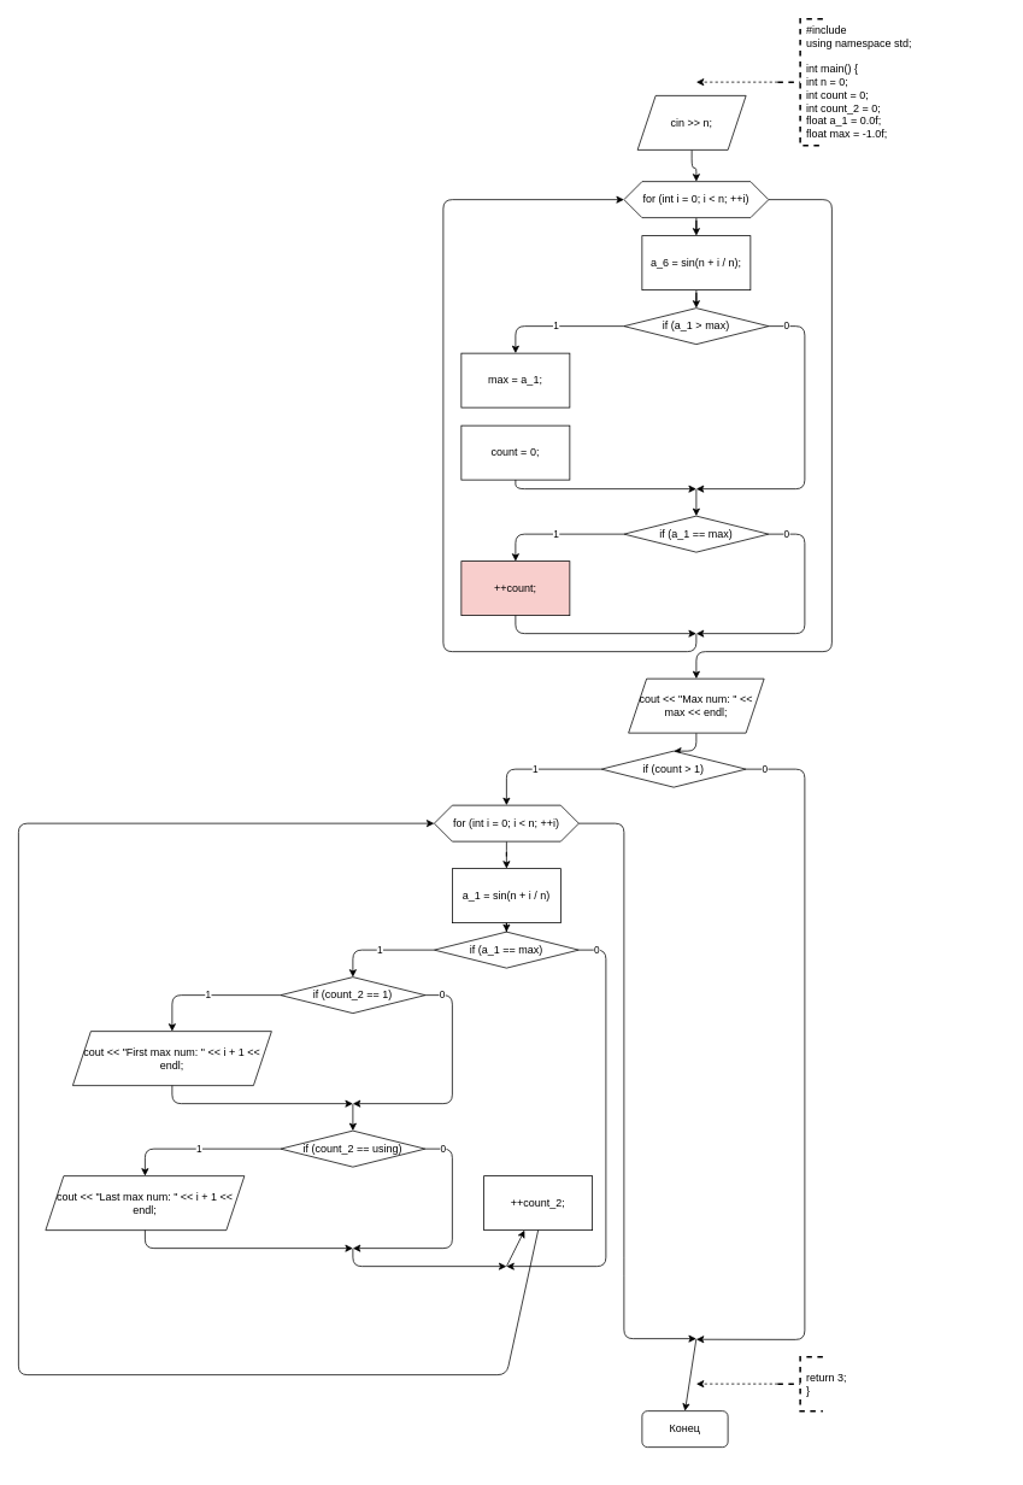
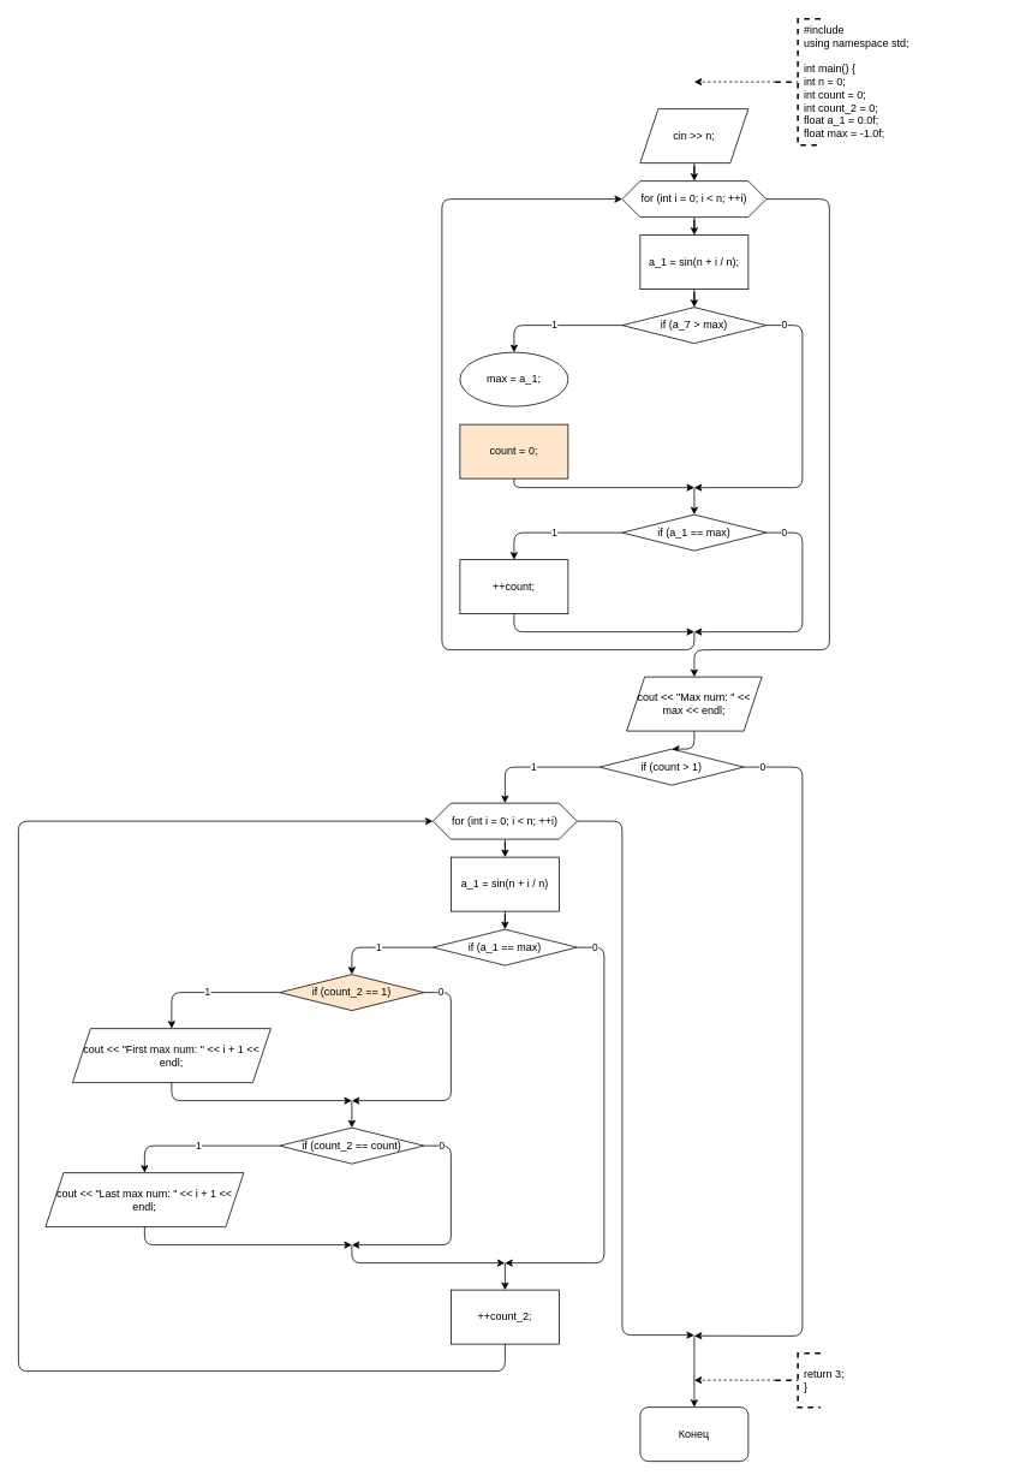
  <mxCell id="0" />
  <mxCell id="1" parent="0" />
  <mxCell id="2" style="edgeStyle=orthogonalEdgeStyle;rounded=1;orthogonalLoop=1;jettySize=auto;html=1;" edge="1" parent="1" source="3" target="5"><mxGeometry relative="1" as="geometry" /></mxCell>
- <mxCell id="3" value="cin &amp;gt;&amp;gt; n;" style="shape=parallelogram;perimeter=parallelogramPerimeter;whiteSpace=wrap;html=1;fixedSize=1;" vertex="1" parent="1"><mxGeometry x="705" y="105" width="120" height="60" as="geometry" /></mxCell>
+ <mxCell id="3" value="cin &amp;gt;&amp;gt; n;" style="shape=parallelogram;perimeter=parallelogramPerimeter;whiteSpace=wrap;html=1;fixedSize=1;" vertex="1" parent="1"><mxGeometry x="710" y="120" width="120" height="60" as="geometry" /></mxCell>
  <mxCell id="4" style="edgeStyle=orthogonalEdgeStyle;rounded=1;orthogonalLoop=1;jettySize=auto;html=1;" edge="1" parent="1" source="5" target="7"><mxGeometry relative="1" as="geometry" /></mxCell>
  <mxCell id="5" value="for (int i = 0; i &amp;lt; n; ++i)" style="shape=hexagon;perimeter=hexagonPerimeter2;whiteSpace=wrap;html=1;fixedSize=1;" vertex="1" parent="1"><mxGeometry x="690" y="200" width="160" height="40" as="geometry" /></mxCell>
  <mxCell id="6" style="edgeStyle=orthogonalEdgeStyle;rounded=1;orthogonalLoop=1;jettySize=auto;html=1;" edge="1" parent="1" source="7" target="9"><mxGeometry relative="1" as="geometry" /></mxCell>
- <mxCell id="7" value="a_6 = sin(n + i / n);" style="rounded=0;whiteSpace=wrap;html=1;" vertex="1" parent="1"><mxGeometry x="710" y="260" width="120" height="60" as="geometry" /></mxCell>
+ <mxCell id="7" value="a_1 = sin(n + i / n);" style="rounded=0;whiteSpace=wrap;html=1;" vertex="1" parent="1"><mxGeometry x="710" y="260" width="120" height="60" as="geometry" /></mxCell>
  <mxCell id="8" value="1" style="edgeStyle=orthogonalEdgeStyle;rounded=1;orthogonalLoop=1;jettySize=auto;html=1;" edge="1" parent="1" source="9" target="10"><mxGeometry relative="1" as="geometry"><mxPoint x="570" y="400" as="targetPoint" /></mxGeometry></mxCell>
- <mxCell id="9" value="if (a_1 &amp;gt; max)" style="rhombus;whiteSpace=wrap;html=1;" vertex="1" parent="1"><mxGeometry x="690" y="340" width="160" height="40" as="geometry" /></mxCell>
- <mxCell id="10" value="max = a_1;" style="rounded=0;whiteSpace=wrap;html=1;" vertex="1" parent="1"><mxGeometry x="510" y="390" width="120" height="60" as="geometry" /></mxCell>
- <mxCell id="11" value="count = 0;" style="rounded=0;whiteSpace=wrap;html=1;" vertex="1" parent="1"><mxGeometry x="510" y="470" width="120" height="60" as="geometry" /></mxCell>
+ <mxCell id="9" value="if (a_7 &amp;gt; max)" style="rhombus;whiteSpace=wrap;html=1;" vertex="1" parent="1"><mxGeometry x="690" y="340" width="160" height="40" as="geometry" /></mxCell>
+ <mxCell id="10" value="max = a_1;" style="ellipse;whiteSpace=wrap;html=1;" vertex="1" parent="1"><mxGeometry x="510" y="390" width="120" height="60" as="geometry" /></mxCell>
+ <mxCell id="11" value="count = 0;" style="rounded=0;whiteSpace=wrap;html=1;fillColor=#ffe6cc;" vertex="1" parent="1"><mxGeometry x="510" y="470" width="120" height="60" as="geometry" /></mxCell>
  <mxCell id="12" value="0" style="endArrow=classic;html=1;exitX=1;exitY=0.5;exitDx=0;exitDy=0;" edge="1" parent="1" source="9"><mxGeometry x="-0.882" width="50" height="50" relative="1" as="geometry"><mxPoint x="760" y="530" as="sourcePoint" /><mxPoint x="770" y="540" as="targetPoint" /><Array as="points"><mxPoint x="890" y="360" /><mxPoint x="890" y="540" /></Array><mxPoint as="offset" /></mxGeometry></mxCell>
  <mxCell id="13" value="" style="endArrow=classic;html=1;exitX=0.5;exitY=1;exitDx=0;exitDy=0;" edge="1" parent="1" source="11"><mxGeometry width="50" height="50" relative="1" as="geometry"><mxPoint x="760" y="530" as="sourcePoint" /><mxPoint x="770" y="540" as="targetPoint" /><Array as="points"><mxPoint x="570" y="540" /></Array></mxGeometry></mxCell>
  <mxCell id="14" value="" style="endArrow=classic;html=1;" edge="1" parent="1" target="16"><mxGeometry width="50" height="50" relative="1" as="geometry"><mxPoint x="770" y="540" as="sourcePoint" /><mxPoint x="770" y="570" as="targetPoint" /></mxGeometry></mxCell>
  <mxCell id="15" value="1" style="edgeStyle=orthogonalEdgeStyle;rounded=1;orthogonalLoop=1;jettySize=auto;html=1;" edge="1" parent="1" source="16" target="17"><mxGeometry relative="1" as="geometry"><mxPoint x="570" y="620" as="targetPoint" /></mxGeometry></mxCell>
  <mxCell id="16" value="if (a_1 == max)" style="rhombus;whiteSpace=wrap;html=1;" vertex="1" parent="1"><mxGeometry x="690" y="570" width="160" height="40" as="geometry" /></mxCell>
- <mxCell id="17" value="++count;" style="rounded=0;whiteSpace=wrap;html=1;fillColor=#f8cecc;" vertex="1" parent="1"><mxGeometry x="510" y="620" width="120" height="60" as="geometry" /></mxCell>
+ <mxCell id="17" value="++count;" style="rounded=0;whiteSpace=wrap;html=1;" vertex="1" parent="1"><mxGeometry x="510" y="620" width="120" height="60" as="geometry" /></mxCell>
  <mxCell id="18" value="0" style="endArrow=classic;html=1;exitX=1;exitY=0.5;exitDx=0;exitDy=0;" edge="1" parent="1" source="16"><mxGeometry x="-0.852" width="50" height="50" relative="1" as="geometry"><mxPoint x="760" y="630" as="sourcePoint" /><mxPoint x="770" y="700" as="targetPoint" /><Array as="points"><mxPoint x="890" y="590" /><mxPoint x="890" y="700" /></Array><mxPoint as="offset" /></mxGeometry></mxCell>
  <mxCell id="19" value="" style="endArrow=classic;html=1;exitX=0.5;exitY=1;exitDx=0;exitDy=0;" edge="1" parent="1" source="17"><mxGeometry width="50" height="50" relative="1" as="geometry"><mxPoint x="760" y="630" as="sourcePoint" /><mxPoint x="770" y="700" as="targetPoint" /><Array as="points"><mxPoint x="570" y="700" /></Array></mxGeometry></mxCell>
  <mxCell id="20" value="" style="endArrow=classic;html=1;entryX=0;entryY=0.5;entryDx=0;entryDy=0;" edge="1" parent="1" target="5"><mxGeometry width="50" height="50" relative="1" as="geometry"><mxPoint x="770" y="700" as="sourcePoint" /><mxPoint x="810" y="580" as="targetPoint" /><Array as="points"><mxPoint x="770" y="720" /><mxPoint x="490" y="720" /><mxPoint x="490" y="220" /></Array></mxGeometry></mxCell>
  <mxCell id="21" style="edgeStyle=orthogonalEdgeStyle;rounded=1;orthogonalLoop=1;jettySize=auto;html=1;" edge="1" parent="1" source="22" target="25"><mxGeometry relative="1" as="geometry" /></mxCell>
  <mxCell id="22" value="cout &amp;lt;&amp;lt; &quot;Max num: &quot; &amp;lt;&amp;lt; max &amp;lt;&amp;lt; endl;" style="shape=parallelogram;perimeter=parallelogramPerimeter;whiteSpace=wrap;html=1;fixedSize=1;" vertex="1" parent="1"><mxGeometry x="695" y="750" width="150" height="60" as="geometry" /></mxCell>
  <mxCell id="23" value="" style="endArrow=classic;html=1;exitX=1;exitY=0.5;exitDx=0;exitDy=0;entryX=0.5;entryY=0;entryDx=0;entryDy=0;" edge="1" parent="1" source="5" target="22"><mxGeometry width="50" height="50" relative="1" as="geometry"><mxPoint x="760" y="620" as="sourcePoint" /><mxPoint x="810" y="570" as="targetPoint" /><Array as="points"><mxPoint x="920" y="220" /><mxPoint x="920" y="720" /><mxPoint x="770" y="720" /></Array></mxGeometry></mxCell>
  <mxCell id="24" value="1" style="edgeStyle=orthogonalEdgeStyle;rounded=1;orthogonalLoop=1;jettySize=auto;html=1;" edge="1" parent="1" source="25" target="27"><mxGeometry relative="1" as="geometry"><mxPoint x="540" y="890" as="targetPoint" /></mxGeometry></mxCell>
  <mxCell id="25" value="if (count &amp;gt; 1)" style="rhombus;whiteSpace=wrap;html=1;" vertex="1" parent="1"><mxGeometry x="665" y="830" width="160" height="40" as="geometry" /></mxCell>
  <mxCell id="26" style="edgeStyle=orthogonalEdgeStyle;rounded=1;orthogonalLoop=1;jettySize=auto;html=1;" edge="1" parent="1" source="27" target="29"><mxGeometry relative="1" as="geometry" /></mxCell>
  <mxCell id="27" value="for (int i = 0; i &amp;lt; n; ++i)" style="shape=hexagon;perimeter=hexagonPerimeter2;whiteSpace=wrap;html=1;fixedSize=1;" vertex="1" parent="1"><mxGeometry x="480" y="890" width="160" height="40" as="geometry" /></mxCell>
  <mxCell id="28" style="edgeStyle=orthogonalEdgeStyle;rounded=1;orthogonalLoop=1;jettySize=auto;html=1;" edge="1" parent="1" source="29" target="31"><mxGeometry relative="1" as="geometry" /></mxCell>
- <mxCell id="29" value="a_1 = sin(n + i / n)" style="rounded=0;whiteSpace=wrap;html=1;" vertex="1" parent="1"><mxGeometry x="500" y="960" width="120" height="60" as="geometry" /></mxCell>
+ <mxCell id="29" value="a_1 = sin(n + i / n)" style="rounded=0;whiteSpace=wrap;html=1;" vertex="1" parent="1"><mxGeometry x="500" y="950" width="120" height="60" as="geometry" /></mxCell>
  <mxCell id="30" value="1" style="edgeStyle=orthogonalEdgeStyle;rounded=1;orthogonalLoop=1;jettySize=auto;html=1;" edge="1" parent="1" source="31" target="33"><mxGeometry relative="1" as="geometry"><mxPoint x="410" y="1100" as="targetPoint" /></mxGeometry></mxCell>
  <mxCell id="31" value="if (a_1 == max)" style="rhombus;whiteSpace=wrap;html=1;" vertex="1" parent="1"><mxGeometry x="480" y="1030" width="160" height="40" as="geometry" /></mxCell>
  <mxCell id="32" value="1" style="edgeStyle=orthogonalEdgeStyle;rounded=1;orthogonalLoop=1;jettySize=auto;html=1;" edge="1" parent="1" source="33" target="34"><mxGeometry relative="1" as="geometry"><mxPoint x="250" y="1140" as="targetPoint" /></mxGeometry></mxCell>
- <mxCell id="33" value="if (count_2 == 1)" style="rhombus;whiteSpace=wrap;html=1;" vertex="1" parent="1"><mxGeometry x="310" y="1080" width="160" height="40" as="geometry" /></mxCell>
+ <mxCell id="33" value="if (count_2 == 1)" style="rhombus;whiteSpace=wrap;html=1;fillColor=#ffe6cc;" vertex="1" parent="1"><mxGeometry x="310" y="1080" width="160" height="40" as="geometry" /></mxCell>
  <mxCell id="34" value="cout &amp;lt;&amp;lt; &quot;First max num: &quot; &amp;lt;&amp;lt; i + 1 &amp;lt;&amp;lt; endl;" style="shape=parallelogram;perimeter=parallelogramPerimeter;whiteSpace=wrap;html=1;fixedSize=1;" vertex="1" parent="1"><mxGeometry x="80" y="1140" width="220" height="60" as="geometry" /></mxCell>
  <mxCell id="35" value="0" style="endArrow=classic;html=1;exitX=1;exitY=0.5;exitDx=0;exitDy=0;" edge="1" parent="1" source="33"><mxGeometry x="-0.857" width="50" height="50" relative="1" as="geometry"><mxPoint x="520" y="1240" as="sourcePoint" /><mxPoint x="390" y="1220" as="targetPoint" /><Array as="points"><mxPoint x="500" y="1100" /><mxPoint x="500" y="1220" /></Array><mxPoint as="offset" /></mxGeometry></mxCell>
  <mxCell id="36" value="" style="endArrow=classic;html=1;exitX=0.5;exitY=1;exitDx=0;exitDy=0;" edge="1" parent="1" source="34"><mxGeometry width="50" height="50" relative="1" as="geometry"><mxPoint x="520" y="1240" as="sourcePoint" /><mxPoint x="390" y="1220" as="targetPoint" /><Array as="points"><mxPoint x="190" y="1220" /></Array></mxGeometry></mxCell>
  <mxCell id="37" value="" style="endArrow=classic;html=1;entryX=0.5;entryY=0;entryDx=0;entryDy=0;" edge="1" parent="1" target="39"><mxGeometry width="50" height="50" relative="1" as="geometry"><mxPoint x="390" y="1220" as="sourcePoint" /><mxPoint y="1250" as="targetPoint" x="370" /></mxGeometry></mxCell>
  <mxCell id="38" value="1" style="edgeStyle=orthogonalEdgeStyle;rounded=1;orthogonalLoop=1;jettySize=auto;html=1;" edge="1" parent="1" source="39" target="40"><mxGeometry relative="1" as="geometry"><mxPoint x="210" y="1310" as="targetPoint" /></mxGeometry></mxCell>
- <mxCell id="39" value="if (count_2 == using)" style="rhombus;whiteSpace=wrap;html=1;" vertex="1" parent="1"><mxGeometry x="310" y="1250" width="160" height="40" as="geometry" /></mxCell>
+ <mxCell id="39" value="if (count_2 == count)" style="rhombus;whiteSpace=wrap;html=1;" vertex="1" parent="1"><mxGeometry x="310" y="1250" width="160" height="40" as="geometry" /></mxCell>
  <mxCell id="40" value="cout &amp;lt;&amp;lt; &quot;Last max num: &quot; &amp;lt;&amp;lt; i + 1 &amp;lt;&amp;lt; endl;" style="shape=parallelogram;perimeter=parallelogramPerimeter;whiteSpace=wrap;html=1;fixedSize=1;" vertex="1" parent="1"><mxGeometry x="50" y="1300" width="220" height="60" as="geometry" /></mxCell>
  <mxCell id="41" value="0" style="endArrow=classic;html=1;exitX=1;exitY=0.5;exitDx=0;exitDy=0;" edge="1" parent="1" source="39"><mxGeometry x="-0.84" width="50" height="50" relative="1" as="geometry"><mxPoint x="520" y="1430" as="sourcePoint" /><mxPoint x="390" y="1380" as="targetPoint" /><Array as="points"><mxPoint x="500" y="1270" /><mxPoint x="500" y="1380" /></Array><mxPoint as="offset" /></mxGeometry></mxCell>
  <mxCell id="42" value="" style="endArrow=classic;html=1;exitX=0.5;exitY=1;exitDx=0;exitDy=0;" edge="1" parent="1" source="40"><mxGeometry width="50" height="50" relative="1" as="geometry"><mxPoint x="520" y="1430" as="sourcePoint" /><mxPoint x="390" y="1380" as="targetPoint" /><Array as="points"><mxPoint x="160" y="1380" /></Array></mxGeometry></mxCell>
  <mxCell id="43" value="" style="endArrow=classic;html=1;" edge="1" parent="1"><mxGeometry width="50" height="50" relative="1" as="geometry"><mxPoint x="390" y="1380" as="sourcePoint" /><mxPoint x="560" y="1400" as="targetPoint" /><Array as="points"><mxPoint x="390" y="1400" /></Array></mxGeometry></mxCell>
  <mxCell id="44" value="0" style="endArrow=classic;html=1;exitX=1;exitY=0.5;exitDx=0;exitDy=0;" edge="1" parent="1" source="31"><mxGeometry x="-0.918" width="50" height="50" relative="1" as="geometry"><mxPoint x="520" y="1330" as="sourcePoint" /><mxPoint x="560" y="1400" as="targetPoint" /><Array as="points"><mxPoint x="670" y="1050" /><mxPoint x="670" y="1400" /></Array><mxPoint as="offset" /></mxGeometry></mxCell>
  <mxCell id="45" value="" style="endArrow=classic;html=1;" edge="1" parent="1" target="46"><mxGeometry width="50" height="50" relative="1" as="geometry"><mxPoint x="560" y="1400" as="sourcePoint" /><mxPoint x="560" y="1430" as="targetPoint" /></mxGeometry></mxCell>
- <mxCell id="46" value="++count_2;" style="rounded=0;whiteSpace=wrap;html=1;" vertex="1" parent="1"><mxGeometry x="535" y="1300" width="120" height="60" as="geometry" /></mxCell>
+ <mxCell id="46" value="++count_2;" style="rounded=0;whiteSpace=wrap;html=1;" vertex="1" parent="1"><mxGeometry x="500" y="1430" width="120" height="60" as="geometry" /></mxCell>
  <mxCell id="47" value="" style="endArrow=classic;html=1;exitX=0.5;exitY=1;exitDx=0;exitDy=0;entryX=0;entryY=0.5;entryDx=0;entryDy=0;" edge="1" parent="1" source="46" target="27"><mxGeometry width="50" height="50" relative="1" as="geometry"><mxPoint x="520" y="1330" as="sourcePoint" /><mxPoint x="570" y="1280" as="targetPoint" /><Array as="points"><mxPoint x="560" y="1520" /><mxPoint x="20" y="1520" /><mxPoint x="20" y="910" /></Array></mxGeometry></mxCell>
- <mxCell id="48" value="Конец" style="rounded=1;whiteSpace=wrap;html=1;" vertex="1" parent="1"><mxGeometry x="710" y="1560" width="95" height="40" as="geometry" /></mxCell>
+ <mxCell id="48" value="Конец" style="rounded=1;whiteSpace=wrap;html=1;" vertex="1" parent="1"><mxGeometry x="710" y="1560" width="120" height="60" as="geometry" /></mxCell>
  <mxCell id="49" value="" style="endArrow=classic;html=1;exitX=1;exitY=0.5;exitDx=0;exitDy=0;" edge="1" parent="1" source="27"><mxGeometry width="50" height="50" relative="1" as="geometry"><mxPoint x="580" y="1240" as="sourcePoint" /><mxPoint x="770" y="1480" as="targetPoint" /><Array as="points"><mxPoint x="690" y="910" /><mxPoint x="690" y="1400" /><mxPoint x="690" y="1480" /></Array></mxGeometry></mxCell>
  <mxCell id="50" style="edgeStyle=orthogonalEdgeStyle;rounded=1;orthogonalLoop=1;jettySize=auto;html=1;dashed=1;" edge="1" parent="1" source="51"><mxGeometry relative="1" as="geometry"><mxPoint x="770" y="90" as="targetPoint" /></mxGeometry></mxCell>
  <mxCell id="51" value="" style="strokeWidth=2;html=1;shape=mxgraph.flowchart.annotation_2;align=left;labelPosition=right;pointerEvents=1;dashed=1;" vertex="1" parent="1"><mxGeometry x="860" y="20" width="50" height="140" as="geometry" /></mxCell>
  <mxCell id="52" value="0" style="endArrow=classic;html=1;exitX=1;exitY=0.5;exitDx=0;exitDy=0;" edge="1" parent="1" source="25"><mxGeometry x="-0.949" width="50" height="50" relative="1" as="geometry"><mxPoint x="510" y="930" as="sourcePoint" /><mxPoint x="770" y="1480.8" as="targetPoint" /><Array as="points"><mxPoint x="890" y="850" /><mxPoint x="890" y="1481" /></Array><mxPoint as="offset" /></mxGeometry></mxCell>
  <mxCell id="53" value="" style="endArrow=classic;html=1;entryX=0.5;entryY=0;entryDx=0;entryDy=0;" edge="1" parent="1" target="48"><mxGeometry width="50" height="50" relative="1" as="geometry"><mxPoint x="770" y="1480" as="sourcePoint" /><mxPoint x="560" y="1340" as="targetPoint" /></mxGeometry></mxCell>
  <mxCell id="54" value="#include&lt;br&gt;using namespace std;&lt;br&gt;&lt;br&gt;int main() {&lt;br&gt;int n = 0;&lt;br&gt;int count = 0;&lt;br&gt;int count_2 = 0;&lt;br&gt;float a_1 = 0.0f;&lt;br&gt;float max = -1.0f;" style="text;html=1;strokeColor=none;fillColor=none;align=left;verticalAlign=middle;whiteSpace=wrap;rounded=0;dashed=1;" vertex="1" parent="1"><mxGeometry x="890" y="40" width="220" height="100" as="geometry" /></mxCell>
  <mxCell id="55" style="edgeStyle=orthogonalEdgeStyle;rounded=1;orthogonalLoop=1;jettySize=auto;html=1;dashed=1;" edge="1" parent="1" source="56"><mxGeometry relative="1" as="geometry"><mxPoint x="770" y="1530" as="targetPoint" /></mxGeometry></mxCell>
  <mxCell id="56" value="" style="strokeWidth=2;html=1;shape=mxgraph.flowchart.annotation_2;align=left;labelPosition=right;pointerEvents=1;dashed=1;" vertex="1" parent="1"><mxGeometry x="860" y="1500" width="50" height="60" as="geometry" /></mxCell>
  <mxCell id="57" value="return 3;&lt;br&gt;}" style="text;html=1;strokeColor=none;fillColor=none;align=left;verticalAlign=middle;whiteSpace=wrap;rounded=0;dashed=1;" vertex="1" parent="1"><mxGeometry x="890" y="1500" width="130" height="60" as="geometry" /></mxCell>
